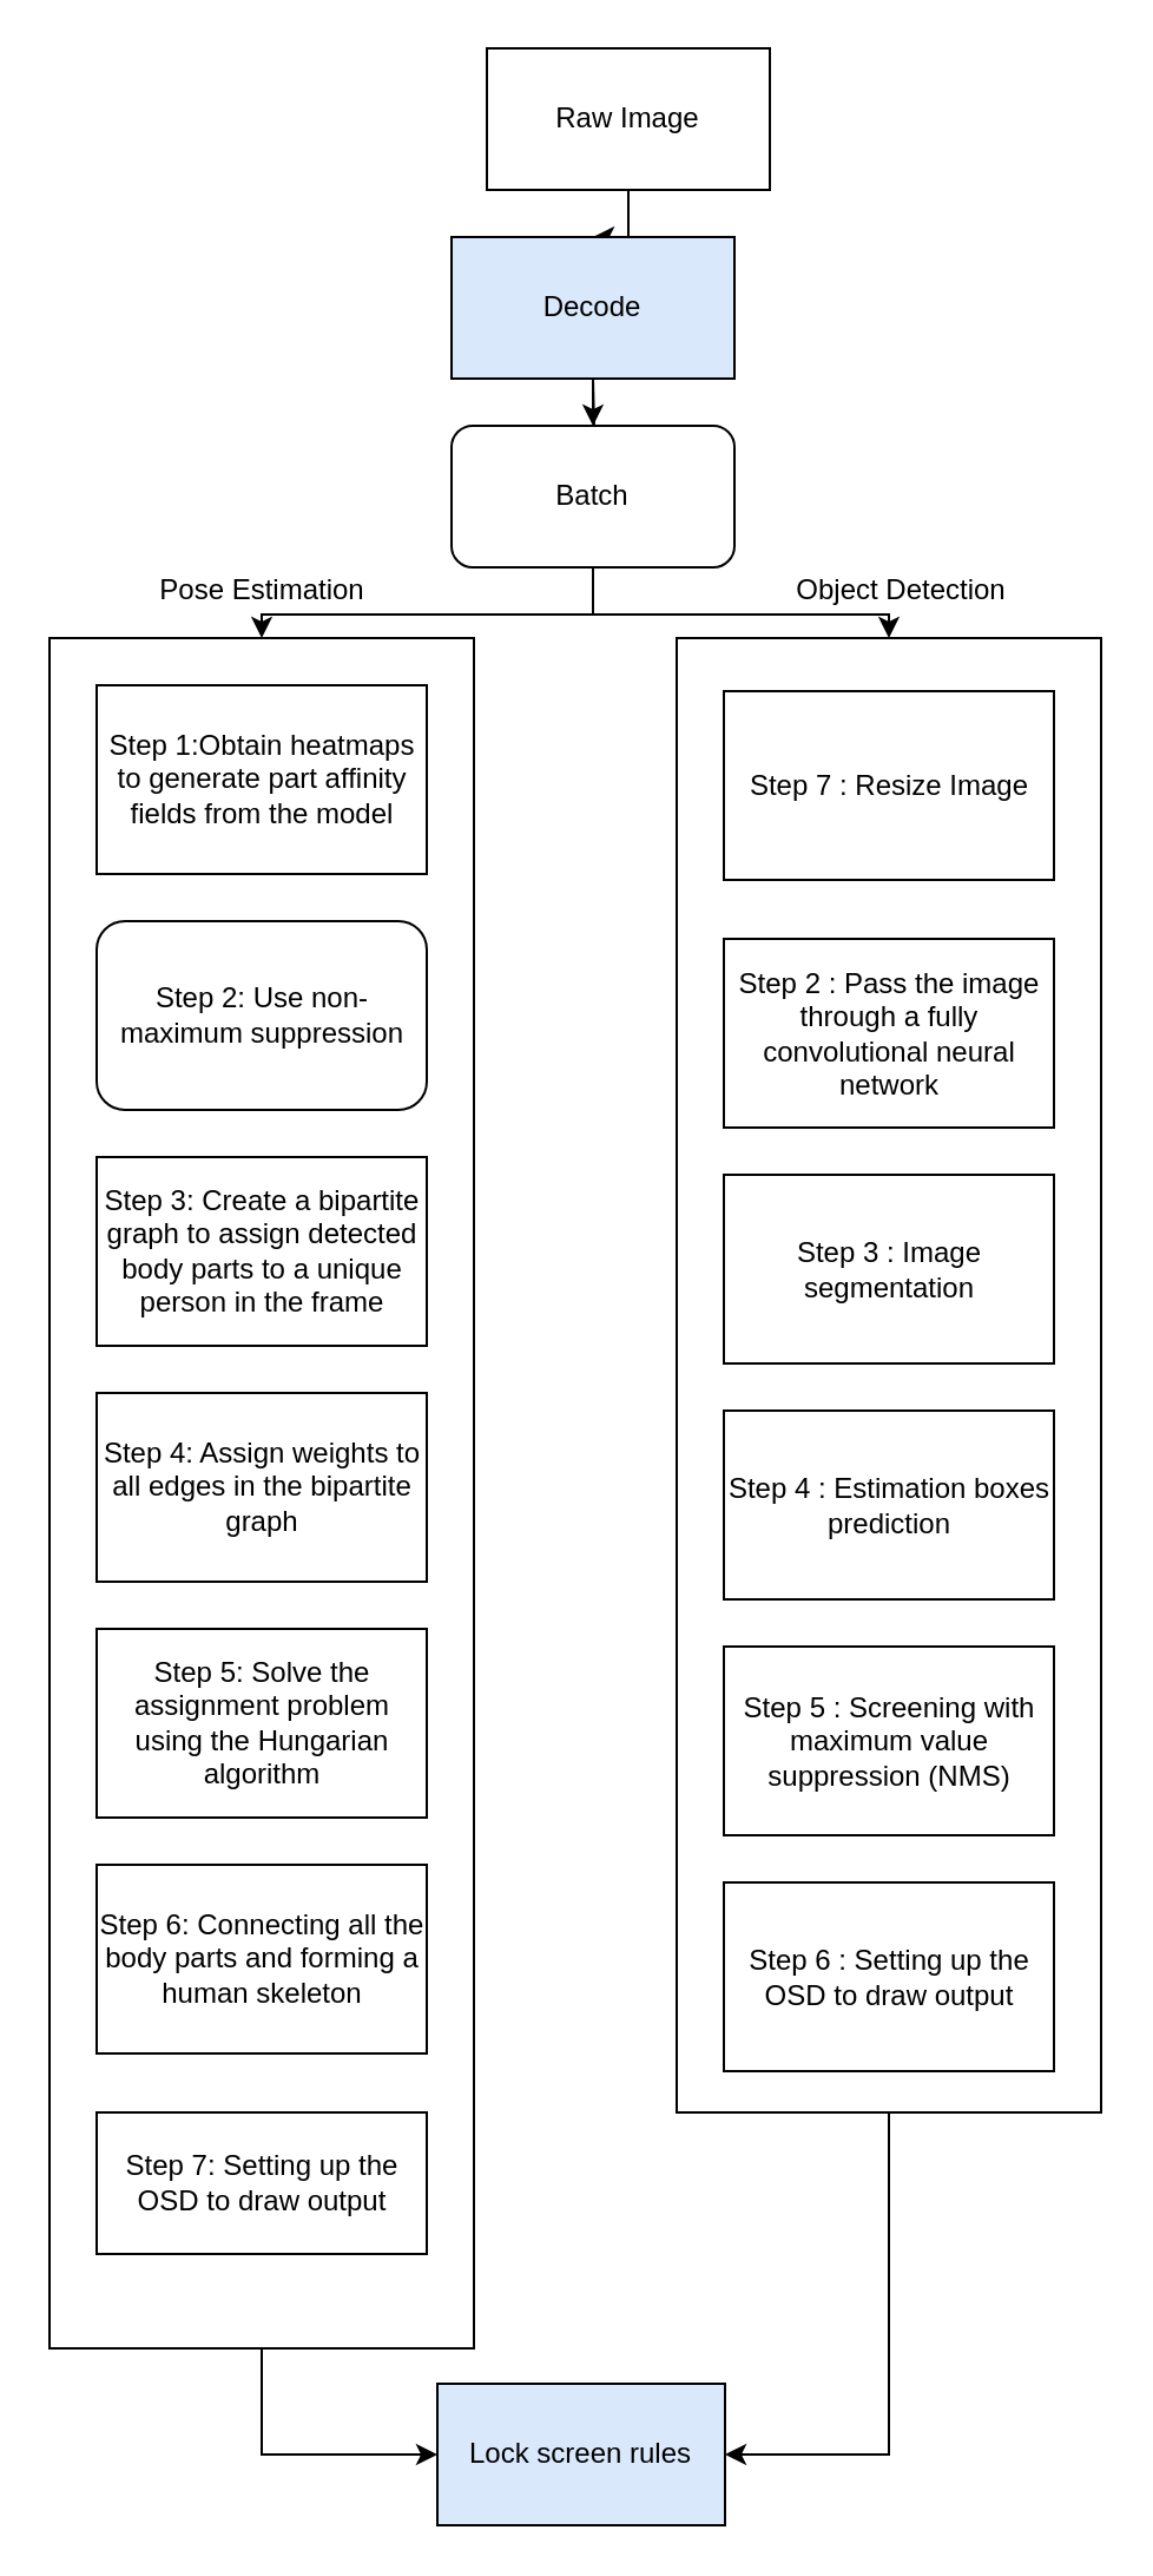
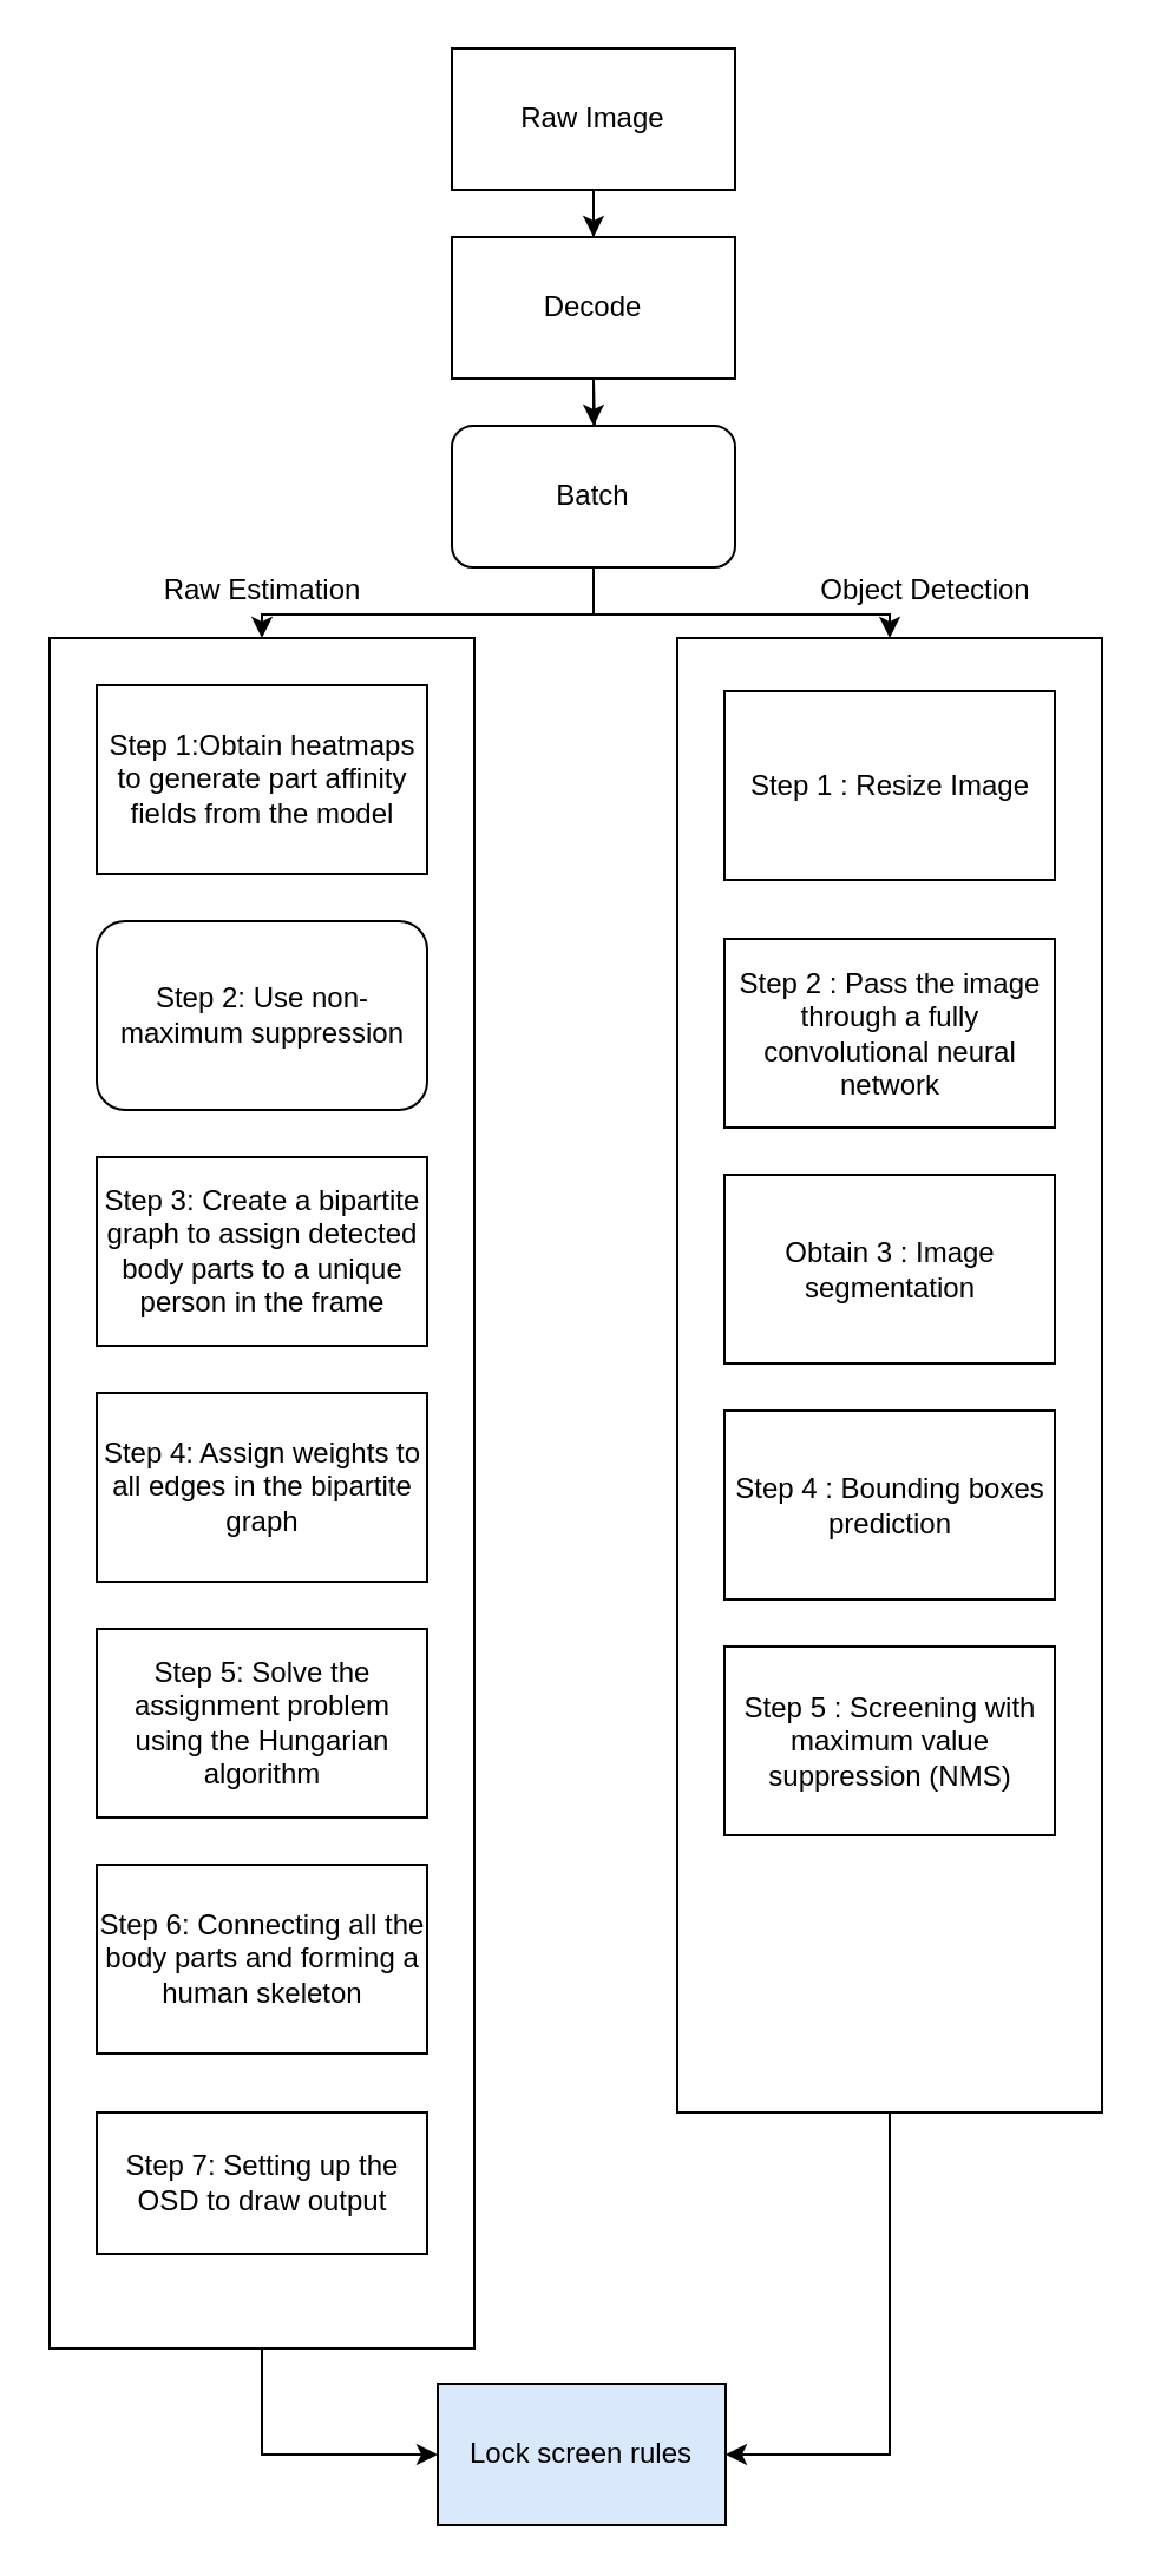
  <mxCell id="0" />
  <mxCell id="1" parent="0" />
  <mxCell id="2" value="" style="rounded=0;whiteSpace=wrap;html=1;" vertex="1" parent="1"><mxGeometry x="20.5" y="270" width="180" height="725" as="geometry" /></mxCell>
  <mxCell id="3" value="" style="edgeStyle=orthogonalEdgeStyle;rounded=0;orthogonalLoop=1;jettySize=auto;html=1;dashed=1;" edge="1" parent="1" source="5" target="7"><mxGeometry relative="1" as="geometry" /></mxCell>
  <mxCell id="4" value="" style="edgeStyle=orthogonalEdgeStyle;rounded=0;orthogonalLoop=1;jettySize=auto;html=1;" edge="1" parent="1" source="5" target="9"><mxGeometry relative="1" as="geometry" /></mxCell>
- <mxCell id="5" value="Raw Image" style="rounded=0;whiteSpace=wrap;html=1;" vertex="1" parent="1"><mxGeometry x="206" y="20" width="120" height="60" as="geometry" /></mxCell>
+ <mxCell id="5" value="Raw Image" style="rounded=0;whiteSpace=wrap;html=1;" vertex="1" parent="1"><mxGeometry x="191" y="20" width="120" height="60" as="geometry" /></mxCell>
  <mxCell id="6" value="" style="edgeStyle=orthogonalEdgeStyle;rounded=0;orthogonalLoop=1;jettySize=auto;html=1;" edge="1" parent="1" target="9"><mxGeometry relative="1" as="geometry"><mxPoint x="251" y="160" as="sourcePoint" /></mxGeometry></mxCell>
- <mxCell id="7" value="Decode" style="rounded=0;whiteSpace=wrap;html=1;fillColor=#dae8fc;" vertex="1" parent="1"><mxGeometry x="191" y="100" width="120" height="60" as="geometry" /></mxCell>
+ <mxCell id="7" value="Decode" style="rounded=0;whiteSpace=wrap;html=1;" vertex="1" parent="1"><mxGeometry x="191" y="100" width="120" height="60" as="geometry" /></mxCell>
  <mxCell id="8" value="" style="edgeStyle=orthogonalEdgeStyle;rounded=0;orthogonalLoop=1;jettySize=auto;html=1;entryX=0.5;entryY=0;entryDx=0;entryDy=0;" edge="1" parent="1" source="9" target="2"><mxGeometry relative="1" as="geometry"><Array as="points"><mxPoint x="251" y="260" /><mxPoint x="111" y="260" /></Array></mxGeometry></mxCell>
  <mxCell id="9" value="Batch" style="whiteSpace=wrap;html=1;rounded=1;" vertex="1" parent="1"><mxGeometry x="191" y="180" width="120" height="60" as="geometry" /></mxCell>
  <mxCell id="10" value="Lock screen rules" style="rounded=0;whiteSpace=wrap;html=1;fillColor=#dae8fc;" vertex="1" parent="1"><mxGeometry x="185" y="1010" width="122" height="60" as="geometry" /></mxCell>
  <mxCell id="11" value="Step 1:Obtain heatmaps to generate part affinity fields from the model" style="rounded=0;whiteSpace=wrap;html=1;" vertex="1" parent="1"><mxGeometry x="40.5" y="290" width="140" height="80" as="geometry" /></mxCell>
  <mxCell id="12" value="Step 2: Use non-maximum suppression" style="whiteSpace=wrap;html=1;rounded=1;" vertex="1" parent="1"><mxGeometry x="40.5" y="390" width="140" height="80" as="geometry" /></mxCell>
  <mxCell id="13" value="Step 4: Assign weights to all edges in the bipartite graph" style="rounded=0;whiteSpace=wrap;html=1;" vertex="1" parent="1"><mxGeometry x="40.5" y="590" width="140" height="80" as="geometry" /></mxCell>
  <mxCell id="14" value="Step 3: Create a bipartite graph to assign detected body parts to a unique person in the frame" style="rounded=0;whiteSpace=wrap;html=1;" vertex="1" parent="1"><mxGeometry x="40.5" y="490" width="140" height="80" as="geometry" /></mxCell>
  <mxCell id="15" value="Step 5: Solve the assignment problem using the Hungarian algorithm" style="rounded=0;whiteSpace=wrap;html=1;" vertex="1" parent="1"><mxGeometry x="40.5" y="690" width="140" height="80" as="geometry" /></mxCell>
  <mxCell id="16" value="" style="edgeStyle=orthogonalEdgeStyle;rounded=0;orthogonalLoop=1;jettySize=auto;html=1;entryX=0;entryY=0.5;entryDx=0;entryDy=0;exitX=0.5;exitY=1;exitDx=0;exitDy=0;" edge="1" parent="1" source="2" target="10"><mxGeometry relative="1" as="geometry"><mxPoint x="110.5" y="1055" as="targetPoint" /></mxGeometry></mxCell>
  <mxCell id="17" value="Step 7: Setting up the OSD to draw output" style="rounded=0;whiteSpace=wrap;html=1;" vertex="1" parent="1"><mxGeometry x="40.5" y="895" width="140" height="60" as="geometry" /></mxCell>
  <mxCell id="18" value="Step 6: Connecting all the body parts and forming a human skeleton" style="rounded=0;whiteSpace=wrap;html=1;" vertex="1" parent="1"><mxGeometry x="40.5" y="790" width="140" height="80" as="geometry" /></mxCell>
- <mxCell id="19" value="Object Detection" style="text;html=1;strokeColor=none;fillColor=none;align=center;verticalAlign=middle;whiteSpace=wrap;rounded=0;" vertex="1" parent="1"><mxGeometry x="326.5" y="240" width="110" height="20" as="geometry" /></mxCell>
+ <mxCell id="19" value="Object Detection" style="text;html=1;strokeColor=none;fillColor=none;align=center;verticalAlign=middle;whiteSpace=wrap;rounded=0;" vertex="1" parent="1"><mxGeometry x="336.5" y="240" width="110" height="20" as="geometry" /></mxCell>
  <mxCell id="20" style="edgeStyle=orthogonalEdgeStyle;rounded=0;orthogonalLoop=1;jettySize=auto;html=1;exitX=0.5;exitY=1;exitDx=0;exitDy=0;" edge="1" parent="1"><mxGeometry relative="1" as="geometry"><mxPoint x="411.5" y="315" as="sourcePoint" /><mxPoint x="411.5" y="315" as="targetPoint" /></mxGeometry></mxCell>
- <mxCell id="21" value="Pose Estimation" style="text;html=1;strokeColor=none;fillColor=none;align=center;verticalAlign=middle;whiteSpace=wrap;rounded=0;" vertex="1" parent="1"><mxGeometry x="35.5" y="240" width="150" height="20" as="geometry" /></mxCell>
+ <mxCell id="21" value="Raw Estimation" style="text;html=1;strokeColor=none;fillColor=none;align=center;verticalAlign=middle;whiteSpace=wrap;rounded=0;" vertex="1" parent="1"><mxGeometry x="35.5" y="240" width="150" height="20" as="geometry" /></mxCell>
  <mxCell id="22" value="" style="edgeStyle=orthogonalEdgeStyle;rounded=0;orthogonalLoop=1;jettySize=auto;html=1;entryX=1;entryY=0.5;entryDx=0;entryDy=0;" edge="1" parent="1" source="23" target="10"><mxGeometry relative="1" as="geometry"><mxPoint x="377" y="1070" as="targetPoint" /></mxGeometry></mxCell>
  <mxCell id="23" value="" style="rounded=0;whiteSpace=wrap;html=1;" vertex="1" parent="1"><mxGeometry x="286.5" y="270" width="180" height="625" as="geometry" /></mxCell>
- <mxCell id="24" value="Step 7 : Resize Image" style="rounded=0;whiteSpace=wrap;html=1;" vertex="1" parent="1"><mxGeometry x="306.5" y="292.5" width="140" height="80" as="geometry" /></mxCell>
+ <mxCell id="24" value="Step 1 : Resize Image" style="rounded=0;whiteSpace=wrap;html=1;" vertex="1" parent="1"><mxGeometry x="306.5" y="292.5" width="140" height="80" as="geometry" /></mxCell>
  <mxCell id="25" value="Step 2 : Pass the image through a fully convolutional neural network" style="rounded=0;whiteSpace=wrap;html=1;" vertex="1" parent="1"><mxGeometry x="306.5" y="397.5" width="140" height="80" as="geometry" /></mxCell>
- <mxCell id="26" value="Step 3 : Image segmentation" style="rounded=0;whiteSpace=wrap;html=1;" vertex="1" parent="1"><mxGeometry x="306.5" y="497.5" width="140" height="80" as="geometry" /></mxCell>
- <mxCell id="27" value="Step 4 : Estimation boxes prediction" style="rounded=0;whiteSpace=wrap;html=1;" vertex="1" parent="1"><mxGeometry x="306.5" y="597.5" width="140" height="80" as="geometry" /></mxCell>
+ <mxCell id="26" value="Obtain 3 : Image segmentation" style="rounded=0;whiteSpace=wrap;html=1;" vertex="1" parent="1"><mxGeometry x="306.5" y="497.5" width="140" height="80" as="geometry" /></mxCell>
+ <mxCell id="27" value="Step 4 : Bounding boxes prediction" style="rounded=0;whiteSpace=wrap;html=1;" vertex="1" parent="1"><mxGeometry x="306.5" y="597.5" width="140" height="80" as="geometry" /></mxCell>
  <mxCell id="28" value="Step 5 : Screening with maximum value suppression (NMS)" style="rounded=0;whiteSpace=wrap;html=1;" vertex="1" parent="1"><mxGeometry x="306.5" y="697.5" width="140" height="80" as="geometry" /></mxCell>
- <mxCell id="29" value="Step 6 : Setting up the OSD to draw output" style="rounded=0;whiteSpace=wrap;html=1;" vertex="1" parent="1"><mxGeometry x="306.5" y="797.5" width="140" height="80" as="geometry" /></mxCell>
  <mxCell id="30" value="" style="edgeStyle=orthogonalEdgeStyle;rounded=0;orthogonalLoop=1;jettySize=auto;html=1;entryX=0.5;entryY=0;entryDx=0;entryDy=0;exitX=0.5;exitY=1;exitDx=0;exitDy=0;" edge="1" parent="1" source="9" target="23"><mxGeometry relative="1" as="geometry"><mxPoint x="250.5" y="540" as="sourcePoint" /><mxPoint x="361" y="580" as="targetPoint" /><Array as="points"><mxPoint x="251" y="260" /><mxPoint x="377" y="260" /></Array></mxGeometry></mxCell>
